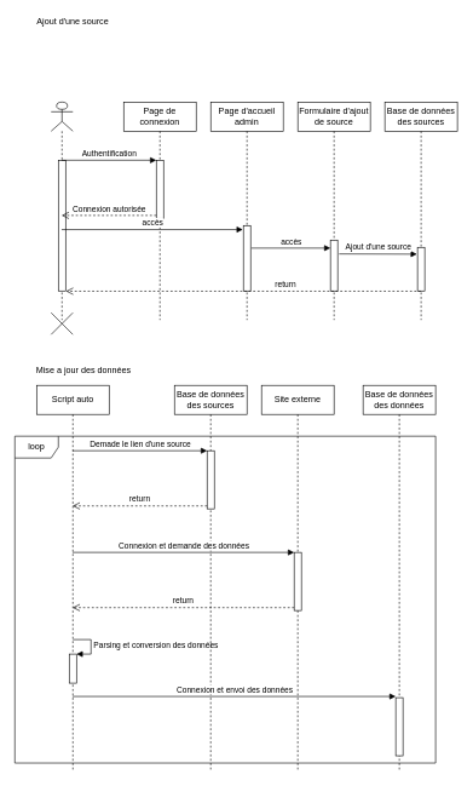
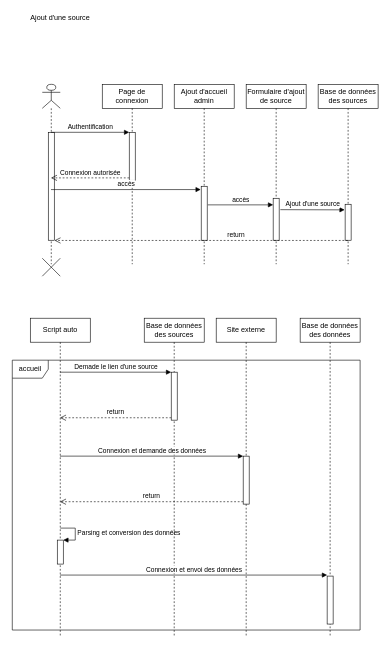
  <mxCell id="0" />
  <mxCell id="1" parent="0" />
  <mxCell id="2" value="Ajout d'une source" style="text;html=1;strokeColor=none;fillColor=none;align=center;verticalAlign=middle;whiteSpace=wrap;rounded=0;" vertex="1" parent="1"><mxGeometry width="120" height="20" as="geometry" x="40" y="20" /></mxCell>
  <mxCell id="3" value="" style="shape=umlLifeline;participant=umlActor;perimeter=lifelinePerimeter;whiteSpace=wrap;html=1;container=1;collapsible=0;recursiveResize=0;verticalAlign=top;spacingTop=36;outlineConnect=0;" vertex="1" parent="1"><mxGeometry x="70" y="140" width="30" height="300" as="geometry" /></mxCell>
  <mxCell id="4" value="" style="html=1;points=[];perimeter=orthogonalPerimeter;" vertex="1" parent="3"><mxGeometry x="10" y="80" width="10" height="180" as="geometry" /></mxCell>
  <mxCell id="5" value="Page de connexion" style="shape=umlLifeline;perimeter=lifelinePerimeter;whiteSpace=wrap;html=1;container=1;collapsible=0;recursiveResize=0;outlineConnect=0;" vertex="1" parent="1"><mxGeometry x="170" y="140" width="100" height="300" as="geometry" /></mxCell>
  <mxCell id="6" value="" style="html=1;points=[];perimeter=orthogonalPerimeter;" vertex="1" parent="5"><mxGeometry x="45" y="80" width="10" height="80" as="geometry" /></mxCell>
  <mxCell id="7" value="Authentification" style="html=1;verticalAlign=bottom;endArrow=block;entryX=0;entryY=0;" edge="1" target="6" parent="1" source="3"><mxGeometry relative="1" as="geometry"><mxPoint x="90" y="220" as="sourcePoint" /></mxGeometry></mxCell>
  <mxCell id="8" value="Connexion autorisée" style="html=1;verticalAlign=bottom;endArrow=open;dashed=1;endSize=8;exitX=0;exitY=0.95;" edge="1" source="6" parent="1" target="3"><mxGeometry relative="1" as="geometry"><mxPoint x="90" y="296" as="targetPoint" /></mxGeometry></mxCell>
  <mxCell id="9" value="Formulaire d'ajout de source" style="shape=umlLifeline;perimeter=lifelinePerimeter;whiteSpace=wrap;html=1;container=1;collapsible=0;recursiveResize=0;outlineConnect=0;" vertex="1" parent="1"><mxGeometry x="410" y="140" width="100" height="300" as="geometry" /></mxCell>
  <mxCell id="10" value="" style="html=1;points=[];perimeter=orthogonalPerimeter;" vertex="1" parent="9"><mxGeometry x="45" y="190" width="10" height="70" as="geometry" /></mxCell>
- <mxCell id="11" value="Page d'accueil admin" style="shape=umlLifeline;perimeter=lifelinePerimeter;whiteSpace=wrap;html=1;container=1;collapsible=0;recursiveResize=0;outlineConnect=0;" vertex="1" parent="1"><mxGeometry x="290" y="140" width="100" height="300" as="geometry" /></mxCell>
+ <mxCell id="11" value="Ajout d'accueil admin" style="shape=umlLifeline;perimeter=lifelinePerimeter;whiteSpace=wrap;html=1;container=1;collapsible=0;recursiveResize=0;outlineConnect=0;" vertex="1" parent="1"><mxGeometry x="290" y="140" width="100" height="300" as="geometry" /></mxCell>
  <mxCell id="12" value="" style="html=1;points=[];perimeter=orthogonalPerimeter;" vertex="1" parent="11"><mxGeometry x="45" y="170" width="10" height="90" as="geometry" /></mxCell>
  <mxCell id="13" value="accès" style="html=1;verticalAlign=bottom;endArrow=block;entryX=-0.076;entryY=0.061;entryDx=0;entryDy=0;entryPerimeter=0;" edge="1" parent="1" source="3" target="12"><mxGeometry width="80" relative="1" as="geometry"><mxPoint x="120" y="370" as="sourcePoint" /><mxPoint x="200" y="370" as="targetPoint" /></mxGeometry></mxCell>
  <mxCell id="14" value="accès" style="html=1;verticalAlign=bottom;endArrow=block;" edge="1" parent="1" target="10"><mxGeometry width="80" relative="1" as="geometry"><mxPoint x="346" y="341" as="sourcePoint" /><mxPoint x="456" y="343" as="targetPoint" /></mxGeometry></mxCell>
  <mxCell id="15" value="Base de données des sources" style="shape=umlLifeline;perimeter=lifelinePerimeter;whiteSpace=wrap;html=1;container=1;collapsible=0;recursiveResize=0;outlineConnect=0;" vertex="1" parent="1"><mxGeometry x="530" y="140" width="100" height="300" as="geometry" /></mxCell>
  <mxCell id="16" value="" style="html=1;points=[];perimeter=orthogonalPerimeter;" vertex="1" parent="15"><mxGeometry x="45" y="200" width="10" height="60" as="geometry" /></mxCell>
  <mxCell id="17" value="Ajout d'une source" style="html=1;verticalAlign=bottom;endArrow=block;entryX=-0.076;entryY=0.156;entryDx=0;entryDy=0;entryPerimeter=0;" edge="1" parent="1" target="16"><mxGeometry width="80" relative="1" as="geometry"><mxPoint x="467" y="349" as="sourcePoint" /><mxPoint x="466.31" y="351.04" as="targetPoint" /></mxGeometry></mxCell>
  <mxCell id="18" value="return" style="html=1;verticalAlign=bottom;endArrow=open;dashed=1;endSize=8;entryX=1.039;entryY=1.002;entryDx=0;entryDy=0;entryPerimeter=0;" edge="1" parent="1" source="15" target="4"><mxGeometry x="-0.235" relative="1" as="geometry"><mxPoint x="301.28" y="400" as="sourcePoint" /><mxPoint x="110" y="400" as="targetPoint" /><mxPoint as="offset" /></mxGeometry></mxCell>
  <mxCell id="19" value="" style="shape=umlDestroy;" vertex="1" parent="1"><mxGeometry x="70" y="430" width="30" height="30" as="geometry" /></mxCell>
- <mxCell id="20" value="Mise a jour des données" style="text;html=1;strokeColor=none;fillColor=none;align=center;verticalAlign=middle;whiteSpace=wrap;rounded=0;" vertex="1" parent="1"><mxGeometry y="500" width="150" height="20" as="geometry" x="40" /></mxCell>
  <mxCell id="21" value="Script auto" style="shape=umlLifeline;perimeter=lifelinePerimeter;whiteSpace=wrap;html=1;container=1;collapsible=0;recursiveResize=0;outlineConnect=0;" vertex="1" parent="1"><mxGeometry x="50" y="530" width="100" height="530" as="geometry" /></mxCell>
  <mxCell id="22" value="" style="html=1;points=[];perimeter=orthogonalPerimeter;" vertex="1" parent="21"><mxGeometry x="45" y="370" width="10" height="40" as="geometry" /></mxCell>
  <mxCell id="23" value="Parsing et conversion des données" style="edgeStyle=orthogonalEdgeStyle;html=1;align=left;spacingLeft=2;endArrow=block;rounded=0;entryX=1;entryY=0;" edge="1" target="22" parent="21"><mxGeometry relative="1" as="geometry"><mxPoint x="50" y="350" as="sourcePoint" /><Array as="points"><mxPoint x="75" y="350" /></Array></mxGeometry></mxCell>
  <mxCell id="24" value="Base de données des sources" style="shape=umlLifeline;perimeter=lifelinePerimeter;whiteSpace=wrap;html=1;container=1;collapsible=0;recursiveResize=0;outlineConnect=0;" vertex="1" parent="1"><mxGeometry x="240" y="530" width="100" height="530" as="geometry" /></mxCell>
  <mxCell id="25" value="" style="html=1;points=[];perimeter=orthogonalPerimeter;" vertex="1" parent="24"><mxGeometry x="45" y="90" width="10" height="80" as="geometry" /></mxCell>
  <mxCell id="26" value="Site externe" style="shape=umlLifeline;perimeter=lifelinePerimeter;whiteSpace=wrap;html=1;container=1;collapsible=0;recursiveResize=0;outlineConnect=0;" vertex="1" parent="1"><mxGeometry x="360" y="530" width="100" height="530" as="geometry" /></mxCell>
  <mxCell id="27" value="" style="html=1;points=[];perimeter=orthogonalPerimeter;" vertex="1" parent="26"><mxGeometry x="45" y="230" width="10" height="80" as="geometry" /></mxCell>
  <mxCell id="28" value="Connexion et demande des données" style="html=1;verticalAlign=bottom;endArrow=block;entryX=0;entryY=0;" edge="1" target="27" parent="1" source="21"><mxGeometry relative="1" as="geometry"><mxPoint x="265" y="760" as="sourcePoint" /></mxGeometry></mxCell>
  <mxCell id="29" value="Demade le lien d'une source" style="html=1;verticalAlign=bottom;endArrow=block;entryX=0;entryY=0;" edge="1" target="25" parent="1" source="21"><mxGeometry relative="1" as="geometry"><mxPoint x="145" y="620" as="sourcePoint" /></mxGeometry></mxCell>
  <mxCell id="30" value="return" style="html=1;verticalAlign=bottom;endArrow=open;dashed=1;endSize=8;exitX=0;exitY=0.95;" edge="1" source="25" parent="1" target="21"><mxGeometry relative="1" as="geometry"><mxPoint x="145" y="696" as="targetPoint" /></mxGeometry></mxCell>
  <mxCell id="31" value="return" style="html=1;verticalAlign=bottom;endArrow=open;dashed=1;endSize=8;exitX=0;exitY=0.95;" edge="1" source="27" parent="1" target="21"><mxGeometry relative="1" as="geometry"><mxPoint x="170" y="836" as="targetPoint" /></mxGeometry></mxCell>
  <mxCell id="32" value="Base de données&lt;br&gt;des données" style="shape=umlLifeline;perimeter=lifelinePerimeter;whiteSpace=wrap;html=1;container=1;collapsible=0;recursiveResize=0;outlineConnect=0;" vertex="1" parent="1"><mxGeometry x="500" y="530" width="100" height="530" as="geometry" /></mxCell>
  <mxCell id="33" value="" style="html=1;points=[];perimeter=orthogonalPerimeter;" vertex="1" parent="32"><mxGeometry x="45" y="430" width="10" height="80" as="geometry" /></mxCell>
  <mxCell id="34" value="Connexion et envoi des données" style="html=1;verticalAlign=bottom;endArrow=block;entryX=0;entryY=-0.021;entryDx=0;entryDy=0;entryPerimeter=0;" edge="1" parent="1" source="21" target="33"><mxGeometry width="80" relative="1" as="geometry"><mxPoint x="220" y="970" as="sourcePoint" /><mxPoint x="300" y="970" as="targetPoint" /></mxGeometry></mxCell>
- <mxCell id="35" value="loop" style="shape=umlFrame;whiteSpace=wrap;html=1;" vertex="1" parent="1"><mxGeometry x="20" y="600" width="580" height="450" as="geometry" /></mxCell>
+ <mxCell id="35" value="accueil" style="shape=umlFrame;whiteSpace=wrap;html=1;" vertex="1" parent="1"><mxGeometry x="20" y="600" width="580" height="450" as="geometry" /></mxCell>
